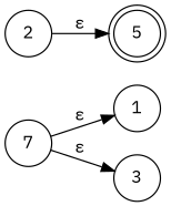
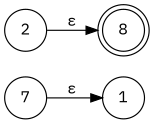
  digraph {
    fontname="IBM Plex Sans"
    rankdir=LR
    node [fontname="IBM Plex Sans" shape=circle]
    edge [fontname="IBM Plex Sans"]
    n1 [label=7]
    n2 [label=1]
-   n3 [label=3]
-   n4 [label=5 shape=doublecircle]
+   n4 [label=8 shape=doublecircle]
    n5 [label=2]
    n1 -> n2 [label="ε"]
-   n1 -> n3 [label="ε"]
    n5 -> n4 [label="ε"]
  }
